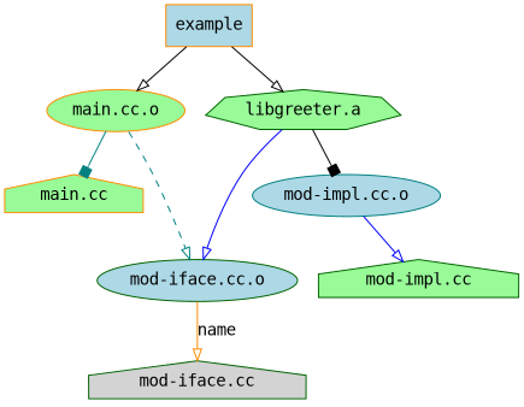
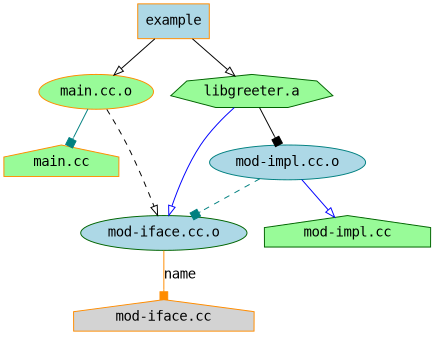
  digraph {
    fontname="DejaVu Sans Mono"
    node [color=darkorange fillcolor=palegreen fontname="DejaVu Sans Mono" style=filled]
    edge [arrowhead=onormal color=black fontname="DejaVu Sans Mono"]
    n1 [label="main.cc" shape=house]
    n2 [label="main.cc.o"]
    n3 [color=darkgreen fillcolor=lightblue label="mod-iface.cc.o"]
-   n4 [color=darkgreen fillcolor=lightgrey label="mod-iface.cc" shape=house]
+   n4 [fillcolor=lightgrey label="mod-iface.cc" shape=house]
    n5 [fillcolor=lightblue label=example shape=rect]
    n6 [color=darkgreen label="libgreeter.a" shape=septagon]
    n7 [color=teal fillcolor=lightblue label="mod-impl.cc.o"]
    n8 [color=darkgreen label="mod-impl.cc" shape=house]
    n2 -> n1 [arrowhead=box color=teal]
-   n2 -> n3 [color=teal style=dashed]
-   n3 -> n4 [color=darkorange label=name]
+   n2 -> n3 [style=dashed]
+   n3 -> n4 [arrowhead=box color=darkorange label=name]
    n5 -> n2
    n5 -> n6
    n6 -> n3 [color=blue]
    n6 -> n7 [arrowhead=box]
+   n7 -> n3 [arrowhead=box color=teal style=dashed]
    n7 -> n8 [color=blue]
  }
